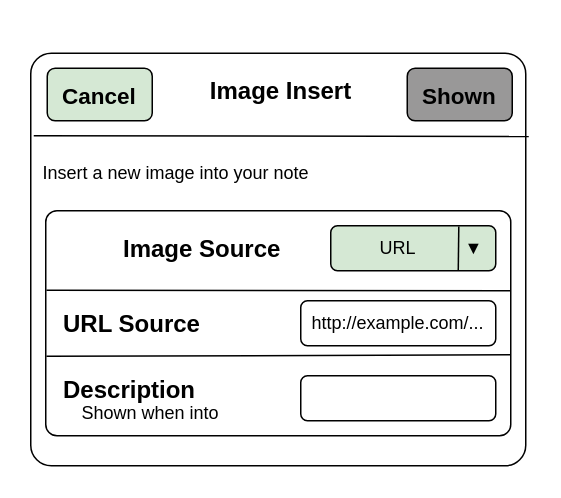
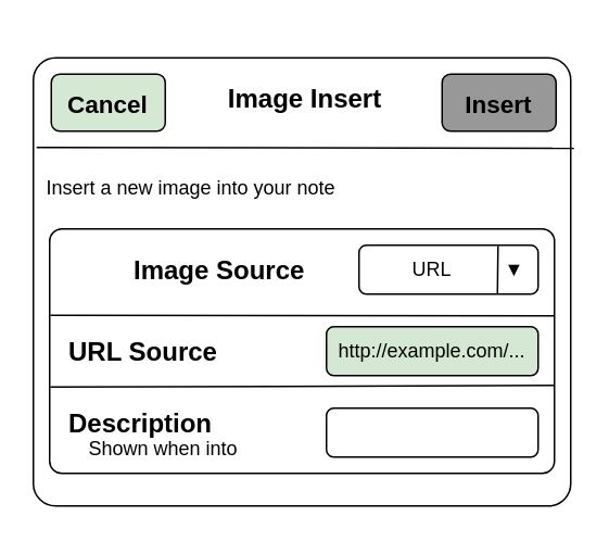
  <mxCell id="0" />
  <mxCell id="1" parent="0" />
  <mxCell id="2" value="" style="rounded=1;whiteSpace=wrap;html=1;arcSize=5;" vertex="1" parent="1"><mxGeometry x="20" y="35" width="330" height="275" as="geometry" /></mxCell>
  <mxCell id="3" value="&lt;div style=&quot;font-size: 16px;&quot;&gt;&lt;font style=&quot;font-size: 16px;&quot;&gt;&lt;b style=&quot;&quot;&gt;&lt;font style=&quot;font-size: 16px;&quot;&gt;Image Insert&lt;br&gt;&lt;/font&gt;&lt;/b&gt;&lt;/font&gt;&lt;/div&gt;" style="text;html=1;strokeColor=none;fillColor=none;align=center;verticalAlign=middle;whiteSpace=wrap;rounded=0;" vertex="1" parent="1"><mxGeometry x="112" y="20" width="150" height="80" as="geometry" /></mxCell>
- <mxCell id="4" value="&lt;font size=&quot;1&quot;&gt;&lt;b&gt;&lt;font style=&quot;font-size: 15px;&quot;&gt;Shown&lt;/font&gt;&lt;/b&gt;&lt;/font&gt;" style="rounded=1;whiteSpace=wrap;html=1;fillColor=#999898;" vertex="1" parent="1"><mxGeometry x="271" y="45" width="70" height="35" as="geometry" /></mxCell>
+ <mxCell id="4" value="&lt;font size=&quot;1&quot;&gt;&lt;b&gt;&lt;font style=&quot;font-size: 15px;&quot;&gt;Insert&lt;/font&gt;&lt;/b&gt;&lt;/font&gt;" style="rounded=1;whiteSpace=wrap;html=1;fillColor=#999898;" vertex="1" parent="1"><mxGeometry x="271" y="45" width="70" height="35" as="geometry" /></mxCell>
  <mxCell id="5" value="&lt;font size=&quot;1&quot;&gt;&lt;b&gt;&lt;font style=&quot;font-size: 15px;&quot;&gt;Cancel&lt;/font&gt;&lt;/b&gt;&lt;/font&gt;" style="rounded=1;whiteSpace=wrap;html=1;fillColor=#d5e8d4;" vertex="1" parent="1"><mxGeometry x="31" y="45" width="70" height="35" as="geometry" /></mxCell>
  <mxCell id="6" value="" style="endArrow=none;html=1;rounded=0;" edge="1" parent="1"><mxGeometry width="50" height="50" relative="1" as="geometry"><mxPoint x="22" y="90" as="sourcePoint" /><mxPoint x="352" y="90.5" as="targetPoint" /></mxGeometry></mxCell>
  <mxCell id="7" value="Insert a new image into your note" style="text;html=1;strokeColor=none;fillColor=none;align=center;verticalAlign=middle;whiteSpace=wrap;rounded=0;" vertex="1" parent="1"><mxGeometry x="27" y="100" width="180" height="30" as="geometry" /></mxCell>
  <mxCell id="8" value="" style="rounded=1;whiteSpace=wrap;html=1;arcSize=5;" vertex="1" parent="1"><mxGeometry x="30" y="140" width="310" height="150" as="geometry" /></mxCell>
  <mxCell id="9" value="&lt;div align=&quot;left&quot;&gt;&lt;b&gt;&lt;font style=&quot;font-size: 16px;&quot;&gt;Image Source&lt;/font&gt;&lt;/b&gt;&lt;/div&gt;" style="text;html=1;strokeColor=none;fillColor=none;align=left;verticalAlign=middle;whiteSpace=wrap;rounded=0;" vertex="1" parent="1"><mxGeometry x="80" y="150" width="120" height="30" as="geometry" /></mxCell>
- <mxCell id="10" value="&lt;font style=&quot;font-size: 12px;&quot;&gt;URL&lt;/font&gt;&lt;b&gt;&amp;nbsp;&amp;nbsp;&amp;nbsp;&amp;nbsp;&amp;nbsp;&amp;nbsp; &lt;/b&gt;" style="rounded=1;whiteSpace=wrap;html=1;fillColor=#d5e8d4;" vertex="1" parent="1"><mxGeometry x="220" y="150" width="110" height="30" as="geometry" /></mxCell>
+ <mxCell id="10" value="&lt;font style=&quot;font-size: 12px;&quot;&gt;URL&lt;/font&gt;&lt;b&gt;&amp;nbsp;&amp;nbsp;&amp;nbsp;&amp;nbsp;&amp;nbsp;&amp;nbsp; &lt;/b&gt;" style="rounded=1;whiteSpace=wrap;html=1;" vertex="1" parent="1"><mxGeometry x="220" y="150" width="110" height="30" as="geometry" /></mxCell>
  <mxCell id="11" value="" style="endArrow=none;html=1;rounded=0;entryX=0.776;entryY=0.017;entryDx=0;entryDy=0;entryPerimeter=0;" edge="1" parent="1" target="10"><mxGeometry width="50" height="50" relative="1" as="geometry"><mxPoint x="305" y="180" as="sourcePoint" /><mxPoint x="304.76" y="145.72" as="targetPoint" /></mxGeometry></mxCell>
  <mxCell id="12" value="&amp;nbsp;&lt;b&gt;▼&lt;/b&gt;" style="text;html=1;strokeColor=none;fillColor=none;align=center;verticalAlign=middle;whiteSpace=wrap;rounded=0;" vertex="1" parent="1"><mxGeometry x="299" y="155" width="30" height="20" as="geometry" /></mxCell>
  <mxCell id="13" value="&lt;div align=&quot;left&quot;&gt;&lt;font style=&quot;font-size: 16px;&quot;&gt;&lt;b&gt;URL Source&lt;/b&gt;&lt;/font&gt;&lt;br&gt;&lt;/div&gt;" style="text;html=1;strokeColor=none;fillColor=none;align=left;verticalAlign=middle;whiteSpace=wrap;rounded=0;" vertex="1" parent="1"><mxGeometry x="40" y="200" width="120" height="30" as="geometry" /></mxCell>
- <mxCell id="14" value="http://example.com/..." style="rounded=1;whiteSpace=wrap;html=1;" vertex="1" parent="1"><mxGeometry x="200" y="200" width="130" height="30" as="geometry" /></mxCell>
+ <mxCell id="14" value="http://example.com/..." style="rounded=1;whiteSpace=wrap;html=1;fillColor=#d5e8d4;" vertex="1" parent="1"><mxGeometry x="200" y="200" width="130" height="30" as="geometry" /></mxCell>
  <mxCell id="15" value="" style="endArrow=none;html=1;rounded=0;exitX=0.008;exitY=0.209;exitDx=0;exitDy=0;exitPerimeter=0;entryX=0.999;entryY=0.356;entryDx=0;entryDy=0;entryPerimeter=0;" edge="1" parent="1" target="8"><mxGeometry width="50" height="50" relative="1" as="geometry"><mxPoint x="30.48" y="193.07" as="sourcePoint" /><mxPoint x="342" y="193" as="targetPoint" /></mxGeometry></mxCell>
  <mxCell id="16" value="&lt;b&gt;&lt;font style=&quot;font-size: 16px;&quot;&gt;Description&lt;/font&gt;&lt;/b&gt;" style="text;html=1;strokeColor=none;fillColor=none;align=left;verticalAlign=middle;whiteSpace=wrap;rounded=0;" vertex="1" parent="1"><mxGeometry x="40" y="244" width="120" height="30" as="geometry" /></mxCell>
  <mxCell id="17" value="" style="rounded=1;whiteSpace=wrap;html=1;" vertex="1" parent="1"><mxGeometry x="200" y="250" width="130" height="30" as="geometry" /></mxCell>
  <mxCell id="18" value="" style="endArrow=none;html=1;rounded=0;entryX=1;entryY=0.224;entryDx=0;entryDy=0;entryPerimeter=0;exitX=0.008;exitY=0.209;exitDx=0;exitDy=0;exitPerimeter=0;" edge="1" parent="1"><mxGeometry width="50" height="50" relative="1" as="geometry"><mxPoint x="30.48" y="237.07" as="sourcePoint" /><mxPoint x="340" y="236" as="targetPoint" /></mxGeometry></mxCell>
  <mxCell id="19" value="Shown when into" style="text;html=1;strokeColor=none;fillColor=none;align=center;verticalAlign=middle;whiteSpace=wrap;rounded=0;" vertex="1" parent="1"><mxGeometry x="40" y="260" width="120" height="30" as="geometry" /></mxCell>
